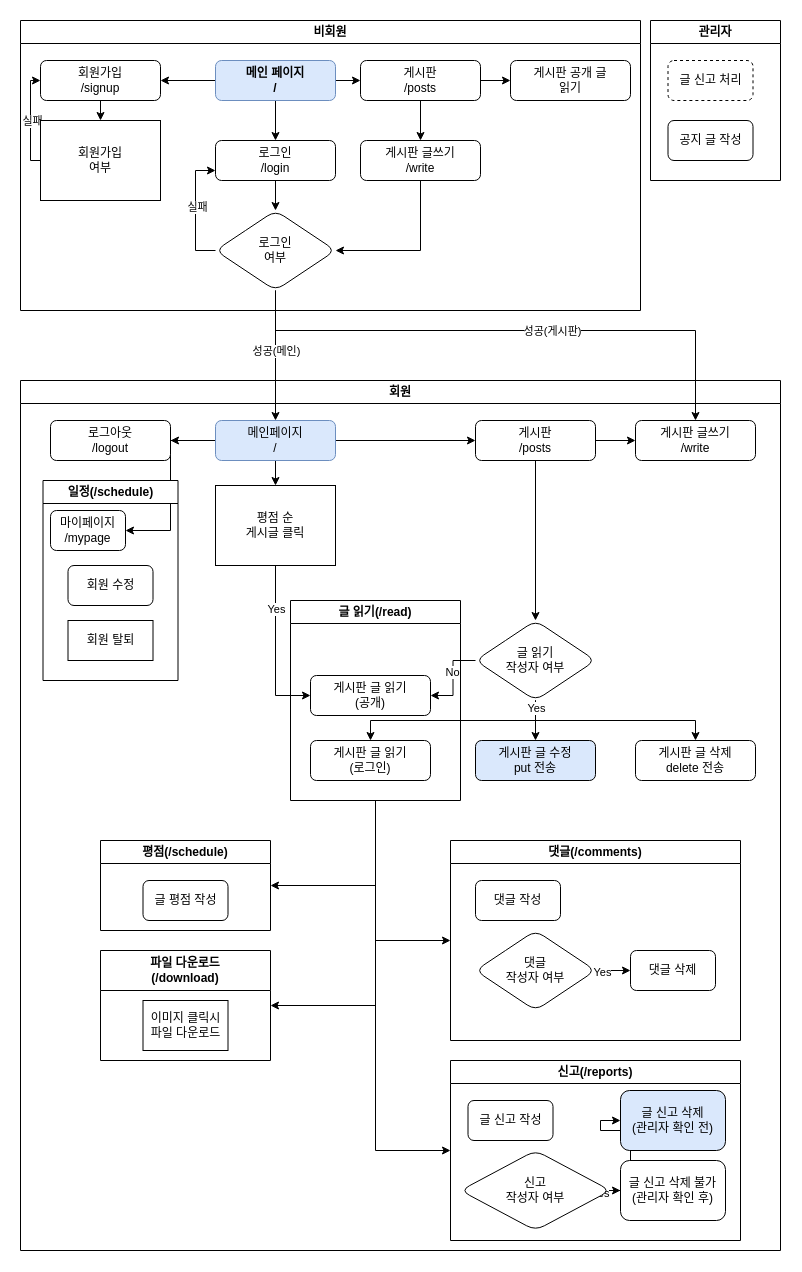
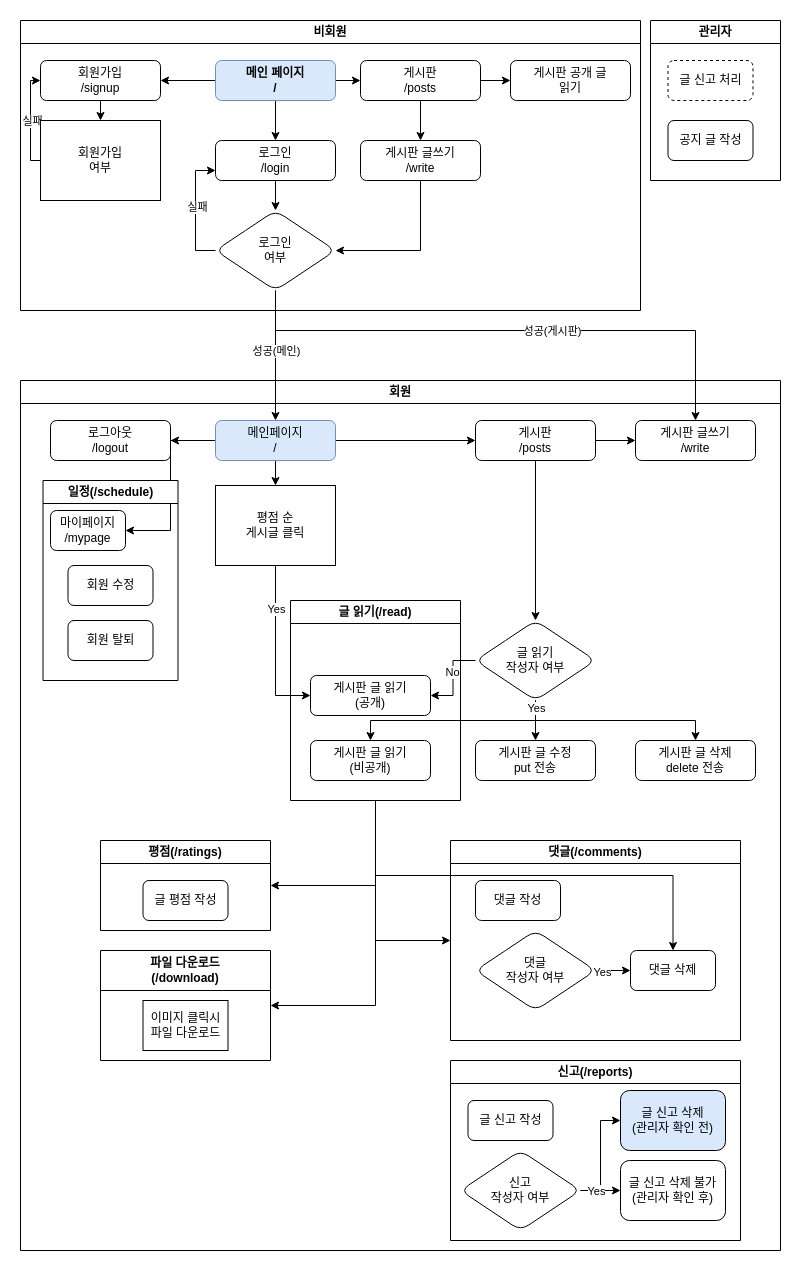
  <mxCell id="0" />
  <mxCell id="1" parent="0" />
  <mxCell id="2" value="비회원" style="swimlane;whiteSpace=wrap;html=1;" parent="1" vertex="1"><mxGeometry x="20" y="20" width="620" height="290" as="geometry" /></mxCell>
  <mxCell id="3" value="" style="edgeStyle=orthogonalEdgeStyle;rounded=0;orthogonalLoop=1;jettySize=auto;html=1;" parent="2" source="6" target="9" edge="1"><mxGeometry relative="1" as="geometry" /></mxCell>
  <mxCell id="4" value="" style="edgeStyle=orthogonalEdgeStyle;rounded=0;orthogonalLoop=1;jettySize=auto;html=1;" parent="2" source="6" target="16" edge="1"><mxGeometry relative="1" as="geometry" /></mxCell>
  <mxCell id="5" value="" style="edgeStyle=orthogonalEdgeStyle;rounded=0;orthogonalLoop=1;jettySize=auto;html=1;" parent="2" source="6" target="18" edge="1"><mxGeometry relative="1" as="geometry" /></mxCell>
  <mxCell id="6" value="메인 페이지&lt;div style=&quot;font-size: 12px;&quot;&gt;/&lt;/div&gt;" style="rounded=1;whiteSpace=wrap;html=1;fontSize=12;glass=0;strokeWidth=1;shadow=0;fontStyle=1;labelBackgroundColor=none;fillColor=#dae8fc;strokeColor=#6c8ebf;" parent="2" vertex="1"><mxGeometry x="195" y="40" width="120" height="40" as="geometry" /></mxCell>
  <mxCell id="7" value="" style="edgeStyle=orthogonalEdgeStyle;rounded=0;orthogonalLoop=1;jettySize=auto;html=1;" parent="2" source="9" target="14" edge="1"><mxGeometry relative="1" as="geometry" /></mxCell>
  <mxCell id="8" value="" style="edgeStyle=orthogonalEdgeStyle;rounded=0;orthogonalLoop=1;jettySize=auto;html=1;" parent="2" source="9" target="22" edge="1"><mxGeometry relative="1" as="geometry" /></mxCell>
  <mxCell id="9" value="게시판&lt;div&gt;/posts&lt;/div&gt;" style="whiteSpace=wrap;html=1;rounded=1;glass=0;strokeWidth=1;shadow=0;" parent="2" vertex="1"><mxGeometry x="340" y="40" width="120" height="40" as="geometry" /></mxCell>
  <mxCell id="10" style="edgeStyle=orthogonalEdgeStyle;rounded=0;orthogonalLoop=1;jettySize=auto;html=1;exitX=0;exitY=0.5;exitDx=0;exitDy=0;entryX=0;entryY=0.75;entryDx=0;entryDy=0;" parent="2" source="12" target="18" edge="1"><mxGeometry relative="1" as="geometry" /></mxCell>
  <mxCell id="11" value="실패" style="edgeLabel;html=1;align=center;verticalAlign=middle;resizable=0;points=[];" parent="10" vertex="1" connectable="0"><mxGeometry x="0.065" y="-1" relative="1" as="geometry"><mxPoint as="offset" /></mxGeometry></mxCell>
  <mxCell id="12" value="로그인&lt;div&gt;여부&lt;/div&gt;" style="rhombus;whiteSpace=wrap;html=1;rounded=1;glass=0;strokeWidth=1;shadow=0;" parent="2" vertex="1"><mxGeometry x="195" y="190" width="120" height="80" as="geometry" /></mxCell>
  <mxCell id="13" value="" style="edgeStyle=orthogonalEdgeStyle;rounded=0;orthogonalLoop=1;jettySize=auto;html=1;entryX=1;entryY=0.5;entryDx=0;entryDy=0;exitX=0.5;exitY=1;exitDx=0;exitDy=0;" parent="2" source="14" target="12" edge="1"><mxGeometry relative="1" as="geometry" /></mxCell>
  <mxCell id="14" value="게시판 글쓰기&lt;div&gt;/write&lt;/div&gt;" style="whiteSpace=wrap;html=1;rounded=1;glass=0;strokeWidth=1;shadow=0;" parent="2" vertex="1"><mxGeometry x="340" y="120" width="120" height="40" as="geometry" /></mxCell>
  <mxCell id="15" style="edgeStyle=orthogonalEdgeStyle;rounded=0;orthogonalLoop=1;jettySize=auto;html=1;exitX=0.5;exitY=1;exitDx=0;exitDy=0;entryX=0.5;entryY=0;entryDx=0;entryDy=0;" parent="2" source="16" target="21" edge="1"><mxGeometry relative="1" as="geometry" /></mxCell>
  <mxCell id="16" value="회원가입&lt;div&gt;/signup&lt;/div&gt;" style="rounded=1;whiteSpace=wrap;html=1;fontSize=12;glass=0;strokeWidth=1;shadow=0;" parent="2" vertex="1"><mxGeometry x="20" y="40" width="120" height="40" as="geometry" /></mxCell>
  <mxCell id="17" value="" style="edgeStyle=orthogonalEdgeStyle;rounded=0;orthogonalLoop=1;jettySize=auto;html=1;" parent="2" source="18" target="12" edge="1"><mxGeometry relative="1" as="geometry" /></mxCell>
  <mxCell id="18" value="로그인&lt;div&gt;/login&lt;/div&gt;" style="whiteSpace=wrap;html=1;rounded=1;glass=0;strokeWidth=1;shadow=0;" parent="2" vertex="1"><mxGeometry x="195" y="120" width="120" height="40" as="geometry" /></mxCell>
  <mxCell id="19" style="edgeStyle=orthogonalEdgeStyle;rounded=0;orthogonalLoop=1;jettySize=auto;html=1;exitX=0;exitY=0.5;exitDx=0;exitDy=0;entryX=0;entryY=0.5;entryDx=0;entryDy=0;" parent="2" source="21" target="16" edge="1"><mxGeometry relative="1" as="geometry"><Array as="points"><mxPoint x="10" y="140" /><mxPoint x="10" y="60" /></Array></mxGeometry></mxCell>
  <mxCell id="20" value="실패" style="edgeLabel;html=1;align=center;verticalAlign=middle;resizable=0;points=[];" parent="19" vertex="1" connectable="0"><mxGeometry x="0.196" y="-1" relative="1" as="geometry"><mxPoint y="10" as="offset" /></mxGeometry></mxCell>
  <mxCell id="21" value="회원가입&lt;div&gt;여부&lt;/div&gt;" style="whiteSpace=wrap;html=1;glass=0;strokeWidth=1;shadow=0;rounded=0;" parent="2" vertex="1"><mxGeometry x="20" y="100" width="120" height="80" as="geometry" /></mxCell>
  <mxCell id="22" value="게시판 공개&amp;nbsp;&lt;span style=&quot;background-color: initial;&quot;&gt;글&lt;/span&gt;&lt;div&gt;&lt;span style=&quot;background-color: initial;&quot;&gt;읽기&lt;/span&gt;&lt;/div&gt;" style="whiteSpace=wrap;html=1;rounded=1;glass=0;strokeWidth=1;shadow=0;" parent="2" vertex="1"><mxGeometry x="490" y="40" width="120" height="40" as="geometry" /></mxCell>
  <mxCell id="23" value="회원" style="swimlane;whiteSpace=wrap;html=1;" parent="1" vertex="1"><mxGeometry x="20" y="380" width="760" height="870" as="geometry"><mxRectangle x="40" y="400" width="60" height="30" as="alternateBounds" /></mxGeometry></mxCell>
  <mxCell id="24" style="edgeStyle=orthogonalEdgeStyle;rounded=0;orthogonalLoop=1;jettySize=auto;html=1;exitX=0.5;exitY=1;exitDx=0;exitDy=0;entryX=0;entryY=0.5;entryDx=0;entryDy=0;" parent="23" source="28" target="51" edge="1"><mxGeometry relative="1" as="geometry" /></mxCell>
  <mxCell id="25" style="edgeStyle=orthogonalEdgeStyle;rounded=0;orthogonalLoop=1;jettySize=auto;html=1;exitX=0.5;exitY=1;exitDx=0;exitDy=0;entryX=1;entryY=0.5;entryDx=0;entryDy=0;" parent="23" source="28" target="57" edge="1"><mxGeometry relative="1" as="geometry" /></mxCell>
- <mxCell id="26" style="edgeStyle=orthogonalEdgeStyle;rounded=0;orthogonalLoop=1;jettySize=auto;html=1;exitX=0.5;exitY=1;exitDx=0;exitDy=0;entryX=0;entryY=0.5;entryDx=0;entryDy=0;" parent="23" source="28" target="59" edge="1"><mxGeometry relative="1" as="geometry" /></mxCell>
+ <mxCell id="26" style="edgeStyle=orthogonalEdgeStyle;rounded=0;orthogonalLoop=1;jettySize=auto;html=1;exitX=0.5;exitY=1;exitDx=0;exitDy=0;" parent="23" source="28" target="53" edge="1"><mxGeometry relative="1" as="geometry" /></mxCell>
  <mxCell id="27" style="edgeStyle=orthogonalEdgeStyle;rounded=0;orthogonalLoop=1;jettySize=auto;html=1;exitX=0.5;exitY=1;exitDx=0;exitDy=0;entryX=1;entryY=0.5;entryDx=0;entryDy=0;" edge="1" parent="23" source="28" target="67"><mxGeometry relative="1" as="geometry" /></mxCell>
  <mxCell id="28" value="글 읽기(/read)" style="swimlane;whiteSpace=wrap;html=1;" parent="23" vertex="1"><mxGeometry x="270" y="220" width="170" height="200" as="geometry" /></mxCell>
  <mxCell id="29" style="edgeStyle=orthogonalEdgeStyle;rounded=0;orthogonalLoop=1;jettySize=auto;html=1;exitX=0.5;exitY=1;exitDx=0;exitDy=0;" parent="23" source="45" target="47" edge="1"><mxGeometry relative="1" as="geometry" /></mxCell>
  <mxCell id="30" style="edgeStyle=orthogonalEdgeStyle;rounded=0;orthogonalLoop=1;jettySize=auto;html=1;exitX=0.5;exitY=1;exitDx=0;exitDy=0;entryX=0.5;entryY=0;entryDx=0;entryDy=0;" parent="23" source="45" target="49" edge="1"><mxGeometry relative="1" as="geometry" /></mxCell>
  <mxCell id="31" value="" style="edgeStyle=orthogonalEdgeStyle;rounded=0;orthogonalLoop=1;jettySize=auto;html=1;" parent="23" source="35" target="40" edge="1"><mxGeometry relative="1" as="geometry" /></mxCell>
  <mxCell id="32" value="" style="edgeStyle=orthogonalEdgeStyle;rounded=0;orthogonalLoop=1;jettySize=auto;html=1;" parent="23" source="35" target="39" edge="1"><mxGeometry relative="1" as="geometry" /></mxCell>
  <mxCell id="33" style="edgeStyle=orthogonalEdgeStyle;rounded=0;orthogonalLoop=1;jettySize=auto;html=1;exitX=0;exitY=0.5;exitDx=0;exitDy=0;entryX=1;entryY=0.5;entryDx=0;entryDy=0;" parent="23" source="35" target="50" edge="1"><mxGeometry relative="1" as="geometry" /></mxCell>
  <mxCell id="34" style="edgeStyle=orthogonalEdgeStyle;rounded=0;orthogonalLoop=1;jettySize=auto;html=1;exitX=0.5;exitY=1;exitDx=0;exitDy=0;entryX=0.5;entryY=0;entryDx=0;entryDy=0;" edge="1" parent="23" source="35" target="71"><mxGeometry relative="1" as="geometry" /></mxCell>
  <mxCell id="35" value="메인페이지&lt;div&gt;/&lt;/div&gt;" style="rounded=1;whiteSpace=wrap;html=1;fontSize=12;glass=0;strokeWidth=1;shadow=0;fillColor=#dae8fc;strokeColor=#6c8ebf;" parent="23" vertex="1"><mxGeometry x="195" y="40" width="120" height="40" as="geometry" /></mxCell>
  <mxCell id="36" value="게시판 글쓰기&lt;div&gt;/write&lt;/div&gt;" style="whiteSpace=wrap;html=1;rounded=1;glass=0;strokeWidth=1;shadow=0;" parent="23" vertex="1"><mxGeometry x="615" y="40" width="120" height="40" as="geometry" /></mxCell>
  <mxCell id="37" value="" style="edgeStyle=orthogonalEdgeStyle;rounded=0;orthogonalLoop=1;jettySize=auto;html=1;" parent="23" source="39" target="36" edge="1"><mxGeometry relative="1" as="geometry" /></mxCell>
  <mxCell id="38" value="" style="edgeStyle=orthogonalEdgeStyle;rounded=0;orthogonalLoop=1;jettySize=auto;html=1;" parent="23" source="39" target="45" edge="1"><mxGeometry relative="1" as="geometry" /></mxCell>
  <mxCell id="39" value="게시판&lt;div&gt;/posts&lt;/div&gt;" style="whiteSpace=wrap;html=1;rounded=1;glass=0;strokeWidth=1;shadow=0;" parent="23" vertex="1"><mxGeometry x="455" y="40" width="120" height="40" as="geometry" /></mxCell>
  <mxCell id="40" value="로그아웃&lt;div&gt;/logout&lt;/div&gt;" style="whiteSpace=wrap;html=1;rounded=1;glass=0;strokeWidth=1;shadow=0;" parent="23" vertex="1"><mxGeometry x="30" y="40" width="120" height="40" as="geometry" /></mxCell>
  <mxCell id="41" value="" style="edgeStyle=orthogonalEdgeStyle;rounded=0;orthogonalLoop=1;jettySize=auto;html=1;" parent="23" source="45" target="46" edge="1"><mxGeometry relative="1" as="geometry" /></mxCell>
  <mxCell id="42" value="No" style="edgeLabel;html=1;align=center;verticalAlign=middle;resizable=0;points=[];" parent="41" vertex="1" connectable="0"><mxGeometry x="-0.15" y="-1" relative="1" as="geometry"><mxPoint as="offset" /></mxGeometry></mxCell>
  <mxCell id="43" value="" style="edgeStyle=orthogonalEdgeStyle;rounded=0;orthogonalLoop=1;jettySize=auto;html=1;" parent="23" source="45" target="48" edge="1"><mxGeometry relative="1" as="geometry" /></mxCell>
  <mxCell id="44" value="Yes" style="edgeLabel;html=1;align=center;verticalAlign=middle;resizable=0;points=[];" parent="43" vertex="1" connectable="0"><mxGeometry x="-0.656" relative="1" as="geometry"><mxPoint as="offset" /></mxGeometry></mxCell>
  <mxCell id="45" value="글 읽기&lt;div&gt;작성자 여부&lt;/div&gt;" style="rhombus;whiteSpace=wrap;html=1;rounded=1;glass=0;strokeWidth=1;shadow=0;" parent="23" vertex="1"><mxGeometry x="455" y="240" width="120" height="80" as="geometry" /></mxCell>
  <mxCell id="46" value="게시판 글 읽기&lt;div&gt;(공개)&lt;/div&gt;" style="whiteSpace=wrap;html=1;rounded=1;glass=0;strokeWidth=1;shadow=0;" parent="23" vertex="1"><mxGeometry x="290" y="295" width="120" height="40" as="geometry" /></mxCell>
- <mxCell id="47" value="게시판 글 읽기&lt;div&gt;(로그인)&lt;/div&gt;" style="whiteSpace=wrap;html=1;rounded=1;glass=0;strokeWidth=1;shadow=0;" parent="23" vertex="1"><mxGeometry x="290" y="360" width="120" height="40" as="geometry" /></mxCell>
- <mxCell id="48" value="게시판 글 수정&lt;div&gt;put 전송&lt;/div&gt;" style="whiteSpace=wrap;html=1;rounded=1;glass=0;strokeWidth=1;shadow=0;fillColor=#dae8fc;" parent="23" vertex="1"><mxGeometry x="455" y="360" width="120" height="40" as="geometry" /></mxCell>
+ <mxCell id="47" value="게시판 글 읽기&lt;div&gt;(비공개)&lt;/div&gt;" style="whiteSpace=wrap;html=1;rounded=1;glass=0;strokeWidth=1;shadow=0;" parent="23" vertex="1"><mxGeometry x="290" y="360" width="120" height="40" as="geometry" /></mxCell>
+ <mxCell id="48" value="게시판 글 수정&lt;div&gt;put 전송&lt;/div&gt;" style="whiteSpace=wrap;html=1;rounded=1;glass=0;strokeWidth=1;shadow=0;" parent="23" vertex="1"><mxGeometry x="455" y="360" width="120" height="40" as="geometry" /></mxCell>
  <mxCell id="49" value="게시판 글 삭제&lt;div&gt;delete 전송&lt;/div&gt;" style="whiteSpace=wrap;html=1;rounded=1;glass=0;strokeWidth=1;shadow=0;" parent="23" vertex="1"><mxGeometry x="615" y="360" width="120" height="40" as="geometry" /></mxCell>
  <mxCell id="50" value="마이페이지&lt;div&gt;/mypage&lt;/div&gt;" style="whiteSpace=wrap;html=1;rounded=1;glass=0;strokeWidth=1;shadow=0;" parent="23" vertex="1"><mxGeometry x="30" y="130" width="75" height="40" as="geometry" /></mxCell>
  <mxCell id="51" value="댓글(/&lt;span style=&quot;background-color: initial;&quot;&gt;comments)&lt;/span&gt;" style="swimlane;whiteSpace=wrap;html=1;" parent="23" vertex="1"><mxGeometry x="430" y="460" width="290" height="200" as="geometry" /></mxCell>
  <mxCell id="52" value="댓글 작성" style="whiteSpace=wrap;html=1;rounded=1;glass=0;strokeWidth=1;shadow=0;" parent="51" vertex="1"><mxGeometry x="25" y="40" width="85" height="40" as="geometry" /></mxCell>
  <mxCell id="53" value="댓글 삭제" style="whiteSpace=wrap;html=1;rounded=1;glass=0;strokeWidth=1;shadow=0;" parent="51" vertex="1"><mxGeometry x="180" y="110" width="85" height="40" as="geometry" /></mxCell>
  <mxCell id="54" style="edgeStyle=orthogonalEdgeStyle;rounded=0;orthogonalLoop=1;jettySize=auto;html=1;exitX=1;exitY=0.5;exitDx=0;exitDy=0;entryX=0;entryY=0.5;entryDx=0;entryDy=0;" parent="51" source="56" target="53" edge="1"><mxGeometry relative="1" as="geometry" /></mxCell>
  <mxCell id="55" value="Yes" style="edgeLabel;html=1;align=center;verticalAlign=middle;resizable=0;points=[];" parent="54" vertex="1" connectable="0"><mxGeometry x="-0.667" y="-1" relative="1" as="geometry"><mxPoint as="offset" /></mxGeometry></mxCell>
  <mxCell id="56" value="댓글&lt;div&gt;작성자 여부&lt;/div&gt;" style="rhombus;whiteSpace=wrap;html=1;rounded=1;glass=0;strokeWidth=1;shadow=0;" parent="51" vertex="1"><mxGeometry x="25" y="90" width="120" height="80" as="geometry" /></mxCell>
- <mxCell id="57" value="평점(/schedule&lt;span style=&quot;background-color: initial;&quot;&gt;)&lt;/span&gt;" style="swimlane;whiteSpace=wrap;html=1;" parent="23" vertex="1"><mxGeometry x="80" y="460" width="170" height="90" as="geometry" /></mxCell>
+ <mxCell id="57" value="평점(/ratings&lt;span style=&quot;background-color: initial;&quot;&gt;)&lt;/span&gt;" style="swimlane;whiteSpace=wrap;html=1;" parent="23" vertex="1"><mxGeometry x="80" y="460" width="170" height="90" as="geometry" /></mxCell>
  <mxCell id="58" value="글 평점 작성" style="whiteSpace=wrap;html=1;rounded=1;glass=0;strokeWidth=1;shadow=0;" parent="57" vertex="1"><mxGeometry x="42.5" y="40" width="85" height="40" as="geometry" /></mxCell>
  <mxCell id="59" value="신고(/reports&lt;span style=&quot;background-color: initial;&quot;&gt;)&lt;/span&gt;" style="swimlane;whiteSpace=wrap;html=1;" parent="23" vertex="1"><mxGeometry x="430" y="680" width="290" height="180" as="geometry" /></mxCell>
  <mxCell id="60" style="edgeStyle=orthogonalEdgeStyle;rounded=0;orthogonalLoop=1;jettySize=auto;html=1;exitX=1;exitY=0.5;exitDx=0;exitDy=0;" parent="59" source="64" target="66" edge="1"><mxGeometry relative="1" as="geometry" /></mxCell>
  <mxCell id="61" value="글 신고 작성" style="whiteSpace=wrap;html=1;rounded=1;glass=0;strokeWidth=1;shadow=0;" parent="59" vertex="1"><mxGeometry x="17.5" y="40" width="85" height="40" as="geometry" /></mxCell>
  <mxCell id="62" value="" style="edgeStyle=orthogonalEdgeStyle;rounded=0;orthogonalLoop=1;jettySize=auto;html=1;" parent="59" source="64" target="65" edge="1"><mxGeometry relative="1" as="geometry" /></mxCell>
  <mxCell id="63" value="Yes" style="edgeLabel;html=1;align=center;verticalAlign=middle;resizable=0;points=[];" parent="62" vertex="1" connectable="0"><mxGeometry x="0.197" y="1" relative="1" as="geometry"><mxPoint x="-9" y="1" as="offset" /></mxGeometry></mxCell>
- <mxCell id="64" value="&lt;div&gt;신고&lt;/div&gt;&lt;div&gt;작성자 여부&lt;/div&gt;" style="rhombus;whiteSpace=wrap;html=1;rounded=1;glass=0;strokeWidth=1;shadow=0;" parent="59" vertex="1"><mxGeometry x="10" y="90" width="150" height="80" as="geometry" /></mxCell>
+ <mxCell id="64" value="&lt;div&gt;신고&lt;/div&gt;&lt;div&gt;작성자 여부&lt;/div&gt;" style="rhombus;whiteSpace=wrap;html=1;rounded=1;glass=0;strokeWidth=1;shadow=0;" parent="59" vertex="1"><mxGeometry x="10" y="90" width="120" height="80" as="geometry" /></mxCell>
  <mxCell id="65" value="글 신고 삭제 불가&lt;div&gt;(관리자 확인 후)&lt;/div&gt;" style="whiteSpace=wrap;html=1;rounded=1;glass=0;strokeWidth=1;shadow=0;" parent="59" vertex="1"><mxGeometry x="170" y="100" width="105" height="60" as="geometry" /></mxCell>
  <mxCell id="66" value="글 신고 삭제&lt;div&gt;(관리자 확인 전)&lt;/div&gt;" style="whiteSpace=wrap;html=1;rounded=1;glass=0;strokeWidth=1;shadow=0;fillColor=#dae8fc;" parent="59" vertex="1"><mxGeometry x="170" y="30" width="105" height="60" as="geometry" /></mxCell>
  <mxCell id="67" value="파일 다운로드&lt;div&gt;(/download&lt;span data-darkreader-inline-bgcolor=&quot;&quot; style=&quot;background-color: initial; --darkreader-inline-bgcolor: initial;&quot;&gt;)&lt;/span&gt;&lt;/div&gt;" style="swimlane;whiteSpace=wrap;html=1;startSize=40;" vertex="1" parent="23"><mxGeometry x="80" y="570" width="170" height="110" as="geometry" /></mxCell>
  <mxCell id="68" value="이미지 클릭시 파일 다운로드" style="whiteSpace=wrap;html=1;glass=0;strokeWidth=1;shadow=0;rounded=0;" vertex="1" parent="67"><mxGeometry x="42.5" y="50" width="85" height="50" as="geometry" /></mxCell>
  <mxCell id="69" style="edgeStyle=orthogonalEdgeStyle;rounded=0;orthogonalLoop=1;jettySize=auto;html=1;exitX=0.5;exitY=1;exitDx=0;exitDy=0;entryX=0;entryY=0.5;entryDx=0;entryDy=0;" edge="1" parent="23" source="71" target="46"><mxGeometry relative="1" as="geometry" /></mxCell>
  <mxCell id="70" value="Yes" style="edgeLabel;html=1;align=center;verticalAlign=middle;resizable=0;points=[];" vertex="1" connectable="0" parent="69"><mxGeometry x="-0.482" relative="1" as="geometry"><mxPoint as="offset" /></mxGeometry></mxCell>
  <mxCell id="71" value="&lt;div&gt;평점 순&lt;/div&gt;&lt;div&gt;게시글 클릭&lt;/div&gt;" style="whiteSpace=wrap;html=1;glass=0;strokeWidth=1;shadow=0;rounded=0;" vertex="1" parent="23"><mxGeometry x="195" y="105" width="120" height="80" as="geometry" /></mxCell>
  <mxCell id="72" value="일정(/schedule&lt;span style=&quot;background-color: initial;&quot;&gt;)&lt;/span&gt;" style="swimlane;whiteSpace=wrap;html=1;" vertex="1" parent="23"><mxGeometry x="22.5" y="100" width="135" height="200" as="geometry" /></mxCell>
  <mxCell id="73" value="회원 수정" style="whiteSpace=wrap;html=1;rounded=1;glass=0;strokeWidth=1;shadow=0;" vertex="1" parent="72"><mxGeometry x="25" y="85" width="85" height="40" as="geometry" /></mxCell>
- <mxCell id="74" value="회원 탈퇴" style="whiteSpace=wrap;html=1;glass=0;strokeWidth=1;shadow=0;rounded=0;" vertex="1" parent="72"><mxGeometry x="25" y="140" width="85" height="40" as="geometry" /></mxCell>
+ <mxCell id="74" value="회원 탈퇴" style="whiteSpace=wrap;html=1;rounded=1;glass=0;strokeWidth=1;shadow=0;" vertex="1" parent="72"><mxGeometry x="25" y="140" width="85" height="40" as="geometry" /></mxCell>
  <mxCell id="75" style="edgeStyle=orthogonalEdgeStyle;rounded=0;orthogonalLoop=1;jettySize=auto;html=1;exitX=0.5;exitY=1;exitDx=0;exitDy=0;" parent="1" source="12" target="35" edge="1"><mxGeometry relative="1" as="geometry"><Array as="points"><mxPoint x="275" y="380" /><mxPoint x="275" y="380" /></Array></mxGeometry></mxCell>
  <mxCell id="76" value="성공(메인)" style="edgeLabel;html=1;align=center;verticalAlign=middle;resizable=0;points=[];" parent="75" vertex="1" connectable="0"><mxGeometry x="0.014" y="2" relative="1" as="geometry"><mxPoint x="-2" y="-6" as="offset" /></mxGeometry></mxCell>
  <mxCell id="77" style="edgeStyle=orthogonalEdgeStyle;rounded=0;orthogonalLoop=1;jettySize=auto;html=1;exitX=0.5;exitY=1;exitDx=0;exitDy=0;entryX=0.5;entryY=0;entryDx=0;entryDy=0;" parent="1" source="12" target="36" edge="1"><mxGeometry relative="1" as="geometry"><Array as="points"><mxPoint x="275" y="330" /><mxPoint x="695" y="330" /></Array></mxGeometry></mxCell>
  <mxCell id="78" value="성공(게시판)" style="edgeLabel;html=1;align=center;verticalAlign=middle;resizable=0;points=[];" parent="77" vertex="1" connectable="0"><mxGeometry x="0.149" relative="1" as="geometry"><mxPoint as="offset" /></mxGeometry></mxCell>
  <mxCell id="79" value="관리자" style="swimlane;whiteSpace=wrap;html=1;" vertex="1" parent="1"><mxGeometry x="650" y="20" width="130" height="160" as="geometry" /></mxCell>
  <mxCell id="80" value="글 신고 처리" style="whiteSpace=wrap;html=1;rounded=1;glass=0;strokeWidth=1;shadow=0;dashed=1;" vertex="1" parent="79"><mxGeometry x="17.5" y="40" width="85" height="40" as="geometry" /></mxCell>
  <mxCell id="81" value="공지 글 작성" style="whiteSpace=wrap;html=1;rounded=1;glass=0;strokeWidth=1;shadow=0;" vertex="1" parent="79"><mxGeometry x="17.5" y="100" width="85" height="40" as="geometry" /></mxCell>
